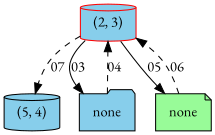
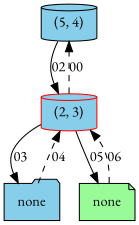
  digraph {
    fontname="EB Garamond"
    node [fillcolor=skyblue fontname="EB Garamond" shape=cylinder style=filled]
    edge [fontname="EB Garamond"]
    n1 [label="(5, 4)"]
    n2 [color=red label="(2, 3)"]
    n3 [label=none shape=folder]
    n4 [fillcolor=palegreen label=none shape=note]
-   n2 -> n1 [label=07 style=dashed]
+   n1 -> n2 [label=02]
+   n2 -> n1 [label=00 style=dashed]
    n2 -> n3 [label=03]
    n2 -> n4 [label=05]
    n3 -> n2 [label=04 style=dashed]
    n4 -> n2 [label=06 style=dashed]
  }
